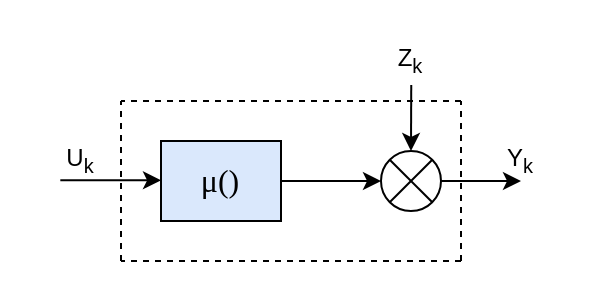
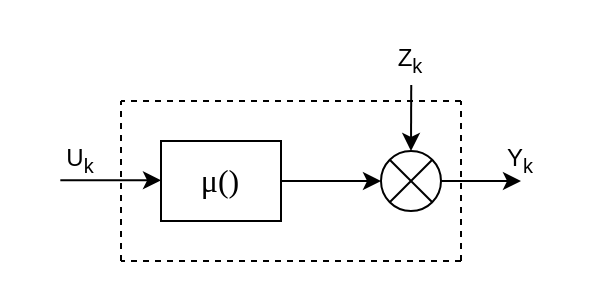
  <mxCell id="0" />
  <mxCell id="1" parent="0" />
  <mxCell id="2" style="edgeStyle=orthogonalEdgeStyle;rounded=0;orthogonalLoop=1;jettySize=auto;html=1;exitX=1;exitY=0.5;exitDx=0;exitDy=0;entryX=0;entryY=0.5;entryDx=0;entryDy=0;" edge="1" parent="1" source="3" target="5"><mxGeometry relative="1" as="geometry" /></mxCell>
- <mxCell id="3" value="&lt;span style=&quot;font-family: &amp;#34;times new roman&amp;#34; ; font-size: medium&quot;&gt;μ()&lt;/span&gt;" style="rounded=0;whiteSpace=wrap;html=1;fillColor=#dae8fc;" vertex="1" parent="1"><mxGeometry x="80" y="70" width="60" height="40" as="geometry" /></mxCell>
+ <mxCell id="3" value="&lt;span style=&quot;font-family: &amp;#34;times new roman&amp;#34; ; font-size: medium&quot;&gt;μ()&lt;/span&gt;" style="rounded=0;whiteSpace=wrap;html=1;" vertex="1" parent="1"><mxGeometry x="80" y="70" width="60" height="40" as="geometry" /></mxCell>
  <mxCell id="4" style="edgeStyle=orthogonalEdgeStyle;rounded=0;orthogonalLoop=1;jettySize=auto;html=1;exitX=1;exitY=0.5;exitDx=0;exitDy=0;" edge="1" parent="1" source="5"><mxGeometry relative="1" as="geometry"><mxPoint x="260" y="90" as="targetPoint" /></mxGeometry></mxCell>
  <mxCell id="5" value="" style="shape=sumEllipse;perimeter=ellipsePerimeter;whiteSpace=wrap;html=1;backgroundOutline=1;" vertex="1" parent="1"><mxGeometry x="190" y="75" width="30" height="30" as="geometry" /></mxCell>
  <mxCell id="6" value="" style="endArrow=classic;html=1;entryX=0.5;entryY=0;entryDx=0;entryDy=0;exitX=0.503;exitY=1.1;exitDx=0;exitDy=0;exitPerimeter=0;" edge="1" parent="1" source="7" target="5"><mxGeometry width="50" height="50" relative="1" as="geometry"><mxPoint x="205" y="50" as="sourcePoint" /><mxPoint x="250" y="10" as="targetPoint" /></mxGeometry></mxCell>
  <mxCell id="7" value="Z&lt;sub&gt;k&lt;/sub&gt;" style="text;html=1;strokeColor=none;fillColor=none;align=center;verticalAlign=middle;whiteSpace=wrap;rounded=0;" vertex="1" parent="1"><mxGeometry x="185" y="20" width="40" height="20" as="geometry" /></mxCell>
  <mxCell id="8" style="edgeStyle=orthogonalEdgeStyle;rounded=0;orthogonalLoop=1;jettySize=auto;html=1;" edge="1" parent="1"><mxGeometry relative="1" as="geometry"><mxPoint x="79.995" y="89.67" as="targetPoint" /><mxPoint x="29.66" y="89.67" as="sourcePoint" /></mxGeometry></mxCell>
  <mxCell id="9" value="U&lt;sub&gt;k&lt;/sub&gt;" style="text;html=1;strokeColor=none;fillColor=none;align=center;verticalAlign=middle;whiteSpace=wrap;rounded=0;" vertex="1" parent="1"><mxGeometry x="20" y="70" width="40" height="20" as="geometry" /></mxCell>
  <mxCell id="10" value="Y&lt;sub&gt;k&lt;/sub&gt;" style="text;html=1;strokeColor=none;fillColor=none;align=center;verticalAlign=middle;whiteSpace=wrap;rounded=0;" vertex="1" parent="1"><mxGeometry x="240" y="70" width="40" height="20" as="geometry" /></mxCell>
  <mxCell id="11" value="" style="endArrow=none;dashed=1;html=1;" edge="1" parent="1"><mxGeometry width="50" height="50" relative="1" as="geometry"><mxPoint x="60" y="130" as="sourcePoint" /><mxPoint x="60" y="50" as="targetPoint" /></mxGeometry></mxCell>
  <mxCell id="12" value="" style="endArrow=none;dashed=1;html=1;" edge="1" parent="1"><mxGeometry width="50" height="50" relative="1" as="geometry"><mxPoint x="230" y="50" as="sourcePoint" /><mxPoint x="60" y="50" as="targetPoint" /></mxGeometry></mxCell>
  <mxCell id="13" value="" style="endArrow=none;dashed=1;html=1;" edge="1" parent="1"><mxGeometry width="50" height="50" relative="1" as="geometry"><mxPoint x="230" y="130" as="sourcePoint" /><mxPoint x="60" y="130" as="targetPoint" /></mxGeometry></mxCell>
  <mxCell id="14" value="" style="endArrow=none;dashed=1;html=1;" edge="1" parent="1"><mxGeometry width="50" height="50" relative="1" as="geometry"><mxPoint x="230" y="130" as="sourcePoint" /><mxPoint x="230" y="50" as="targetPoint" /></mxGeometry></mxCell>
